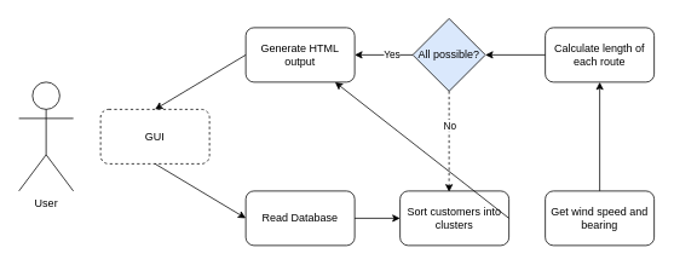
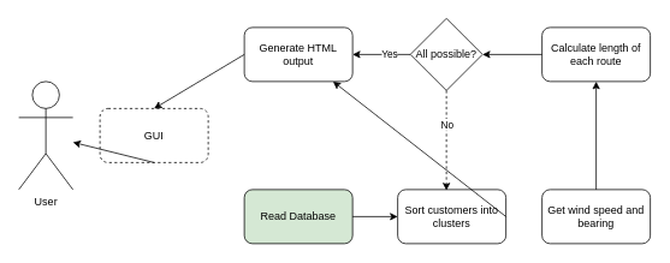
  <mxCell id="0" />
  <mxCell id="1" parent="0" />
  <mxCell id="2" value="User" style="shape=umlActor;verticalLabelPosition=bottom;labelBackgroundColor=#ffffff;verticalAlign=top;html=1;outlineConnect=0;" vertex="1" parent="1"><mxGeometry x="20" y="90" width="60" height="120" as="geometry" /></mxCell>
  <mxCell id="3" value="GUI" style="rounded=1;whiteSpace=wrap;html=1;dashed=1;" vertex="1" parent="1"><mxGeometry x="110" y="120" width="120" height="60" as="geometry" /></mxCell>
  <mxCell id="4" value="Calculate length of each route" style="rounded=1;whiteSpace=wrap;html=1;" vertex="1" parent="1"><mxGeometry x="600" y="30" width="120" height="60" as="geometry" /></mxCell>
- <mxCell id="5" value="Read Database" style="rounded=1;whiteSpace=wrap;html=1;" vertex="1" parent="1"><mxGeometry x="270" y="210" width="120" height="60" as="geometry" /></mxCell>
+ <mxCell id="5" value="Read Database" style="rounded=1;whiteSpace=wrap;html=1;fillColor=#d5e8d4;" vertex="1" parent="1"><mxGeometry x="270" y="210" width="120" height="60" as="geometry" /></mxCell>
  <mxCell id="6" value="Sort customers into clusters" style="rounded=1;whiteSpace=wrap;html=1;" vertex="1" parent="1"><mxGeometry x="440" y="210" width="120" height="60" as="geometry" /></mxCell>
  <mxCell id="7" value="Get wind speed and bearing" style="rounded=1;whiteSpace=wrap;html=1;" vertex="1" parent="1"><mxGeometry x="600" y="210" width="120" height="60" as="geometry" /></mxCell>
- <mxCell id="8" value="All possible?" style="rhombus;whiteSpace=wrap;html=1;fillColor=#dae8fc;" vertex="1" parent="1"><mxGeometry x="454" y="20" width="80" height="80" as="geometry" /></mxCell>
+ <mxCell id="8" value="All possible?" style="rhombus;whiteSpace=wrap;html=1;" vertex="1" parent="1"><mxGeometry x="454" y="20" width="80" height="80" as="geometry" /></mxCell>
  <mxCell id="9" value="" style="endArrow=classic;html=1;exitX=0;exitY=0.5;exitDx=0;exitDy=0;entryX=1;entryY=0.5;entryDx=0;entryDy=0;" edge="1" parent="1" source="8" target="18"><mxGeometry width="50" height="50" relative="1" as="geometry"><mxPoint x="670" y="210" as="sourcePoint" /><mxPoint x="380" y="10" as="targetPoint" /></mxGeometry></mxCell>
  <mxCell id="10" value="Yes" style="edgeLabel;html=1;align=center;verticalAlign=middle;resizable=0;points=[];" vertex="1" connectable="0" parent="9"><mxGeometry x="-0.238" y="-1" relative="1" as="geometry"><mxPoint as="offset" /></mxGeometry></mxCell>
  <mxCell id="11" value="" style="endArrow=classic;html=1;exitX=0.5;exitY=1;exitDx=0;exitDy=0;entryX=0.45;entryY=0.017;entryDx=0;entryDy=0;entryPerimeter=0;dashed=1;" edge="1" parent="1" source="8" target="6"><mxGeometry width="50" height="50" relative="1" as="geometry"><mxPoint x="680" y="220" as="sourcePoint" /><mxPoint x="730" y="170" as="targetPoint" /></mxGeometry></mxCell>
  <mxCell id="12" value="No" style="edgeLabel;html=1;align=center;verticalAlign=middle;resizable=0;points=[];" vertex="1" connectable="0" parent="11"><mxGeometry x="-0.334" relative="1" as="geometry"><mxPoint as="offset" /></mxGeometry></mxCell>
  <mxCell id="13" value="" style="endArrow=classic;html=1;exitX=0;exitY=0.5;exitDx=0;exitDy=0;entryX=1;entryY=0.5;entryDx=0;entryDy=0;" edge="1" parent="1" source="4" target="8"><mxGeometry width="50" height="50" relative="1" as="geometry"><mxPoint x="690" y="230" as="sourcePoint" /><mxPoint x="740" y="180" as="targetPoint" /></mxGeometry></mxCell>
  <mxCell id="14" value="" style="endArrow=classic;html=1;exitX=0.5;exitY=0;exitDx=0;exitDy=0;entryX=0.5;entryY=1;entryDx=0;entryDy=0;" edge="1" parent="1" source="7" target="4"><mxGeometry width="50" height="50" relative="1" as="geometry"><mxPoint x="700" y="240" as="sourcePoint" /><mxPoint x="750" y="190" as="targetPoint" /></mxGeometry></mxCell>
  <mxCell id="15" value="" style="endArrow=classic;html=1;exitX=1;exitY=0.5;exitDx=0;exitDy=0;" edge="1" parent="1" source="6" target="18"><mxGeometry width="50" height="50" relative="1" as="geometry"><mxPoint x="710" y="250" as="sourcePoint" /><mxPoint x="760" y="200" as="targetPoint" /></mxGeometry></mxCell>
  <mxCell id="16" value="" style="endArrow=classic;html=1;exitX=1;exitY=0.5;exitDx=0;exitDy=0;entryX=0;entryY=0.5;entryDx=0;entryDy=0;" edge="1" parent="1" source="5" target="6"><mxGeometry width="50" height="50" relative="1" as="geometry"><mxPoint x="720" y="260" as="sourcePoint" /><mxPoint x="770" y="210" as="targetPoint" /></mxGeometry></mxCell>
- <mxCell id="17" value="" style="endArrow=classic;html=1;exitX=0.5;exitY=1;exitDx=0;exitDy=0;entryX=0;entryY=0.5;entryDx=0;entryDy=0;" edge="1" parent="1" source="3" target="5"><mxGeometry width="50" height="50" relative="1" as="geometry"><mxPoint x="730" y="270" as="sourcePoint" /><mxPoint x="780" y="220" as="targetPoint" /></mxGeometry></mxCell>
+ <mxCell id="17" value="" style="endArrow=classic;html=1;exitX=0.5;exitY=1;exitDx=0;exitDy=0;" edge="1" parent="1" source="3" target="2"><mxGeometry width="50" height="50" relative="1" as="geometry"><mxPoint x="730" y="270" as="sourcePoint" /><mxPoint x="780" y="220" as="targetPoint" /></mxGeometry></mxCell>
  <mxCell id="18" value="Generate HTML output" style="rounded=1;whiteSpace=wrap;html=1;" vertex="1" parent="1"><mxGeometry x="270" y="30" width="120" height="60" as="geometry" /></mxCell>
  <mxCell id="19" value="" style="endArrow=classic;html=1;exitX=0;exitY=0.5;exitDx=0;exitDy=0;entryX=0.5;entryY=0;entryDx=0;entryDy=0;" edge="1" parent="1" source="18" target="3"><mxGeometry width="50" height="50" relative="1" as="geometry"><mxPoint x="320" y="180" as="sourcePoint" /><mxPoint x="370" y="130" as="targetPoint" /></mxGeometry></mxCell>
